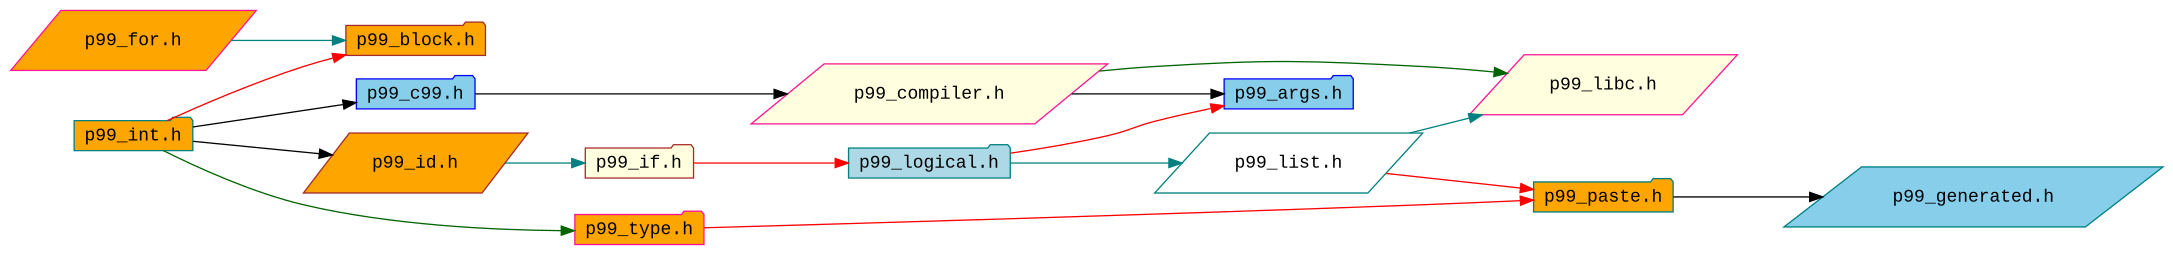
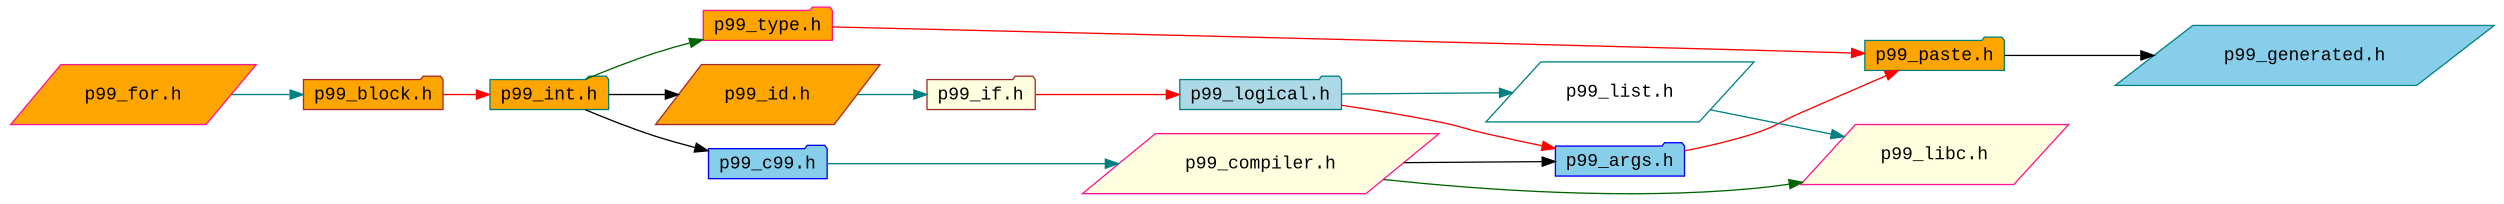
  digraph {
    fontname="Liberation Mono"
    rankdir=LR
    node [color=teal fillcolor=orange fontname="Liberation Mono" fontsize=14 shape=folder style=filled]
    edge [color=teal fontname="Liberation Mono" fontsize=14 labelfontname=Helvetica labelfontsize=14 style=solid]
    n1 [color=deeppink fontcolor=black height=0.2 label="p99_for.h" shape=parallelogram width=0.4]
    n2 [color=brown height=0.2 label="p99_block.h" width=0.4]
    n3 [height=0.2 label="p99_int.h" width=0.4]
    n4 [color=blue fillcolor=skyblue height=0.2 label="p99_c99.h" width=0.4]
    n5 [color=brown height=0.2 label="p99_id.h" shape=parallelogram width=0.4]
    n6 [color=deeppink height=0.2 label="p99_type.h" width=0.4]
    n7 [color=deeppink fillcolor=lightyellow height=0.2 label="p99_compiler.h" shape=parallelogram width=0.4]
    n8 [color=brown fillcolor=lightyellow height=0.2 label="p99_if.h" width=0.4]
    n9 [height=0.2 label="p99_paste.h" width=0.4]
    n10 [color=blue fillcolor=skyblue height=0.2 label="p99_args.h" width=0.4]
    n11 [color=deeppink fillcolor=lightyellow height=0.2 label="p99_libc.h" shape=parallelogram width=0.4]
    n12 [fillcolor=skyblue height=0.2 label="p99_generated.h" shape=parallelogram width=0.4]
    n13 [fillcolor=lightblue height=0.2 label="p99_logical.h" width=0.4]
    n14 [fillcolor=white height=0.2 label="p99_list.h" shape=parallelogram width=0.4]
    n1 -> n2
-   n3 -> n2 [color=red]
+   n2 -> n3 [color=red]
    n3 -> n4 [color=black]
    n3 -> n5 [color=black]
    n3 -> n6 [color=darkgreen]
-   n4 -> n7 [color=black]
+   n4 -> n7
    n5 -> n8
    n6 -> n9 [color=red]
    n7 -> n10 [color=black]
    n7 -> n11 [color=darkgreen]
    n8 -> n13 [color=red]
    n9 -> n12 [color=black]
-   n14 -> n9 [color=red]
+   n10 -> n9 [color=red]
    n13 -> n10 [color=red]
    n13 -> n14
    n14 -> n11
  }
